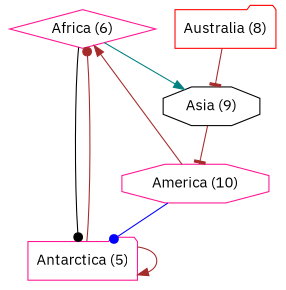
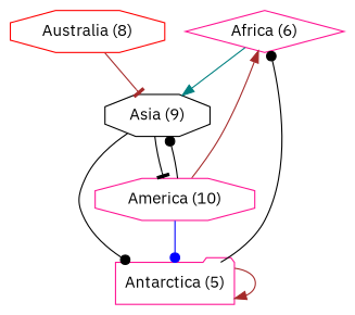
  digraph {
    fontname="IBM Plex Sans"
    node [color=deeppink fontname="IBM Plex Sans" shape=folder]
    edge [arrowhead=dot color=brown fontname="IBM Plex Sans"]
    Africa [label="\N (6)" shape=diamond]
    Antarctica [label="\N (5)"]
    Asia [color=black label="\N (9)" shape=octagon]
    America [label="\N (10)" shape=octagon]
-   Australia [color=red label="\N (8)"]
-   Africa -> Antarctica [color=black]
+   Australia [color=red label="\N (8)" shape=octagon]
+   Asia -> Antarctica [color=black]
    Africa -> Asia [arrowhead=normal color=teal]
-   Antarctica -> Africa
+   Antarctica -> Africa [color=black]
    Antarctica -> Antarctica [arrowhead=normal]
-   Asia -> America [arrowhead=tee]
+   Asia -> America [arrowhead=tee color=black]
    America -> Africa [arrowhead=normal]
    America -> Antarctica [color=blue]
+   America -> Asia [color=black]
    Australia -> Asia [arrowhead=tee]
  }
